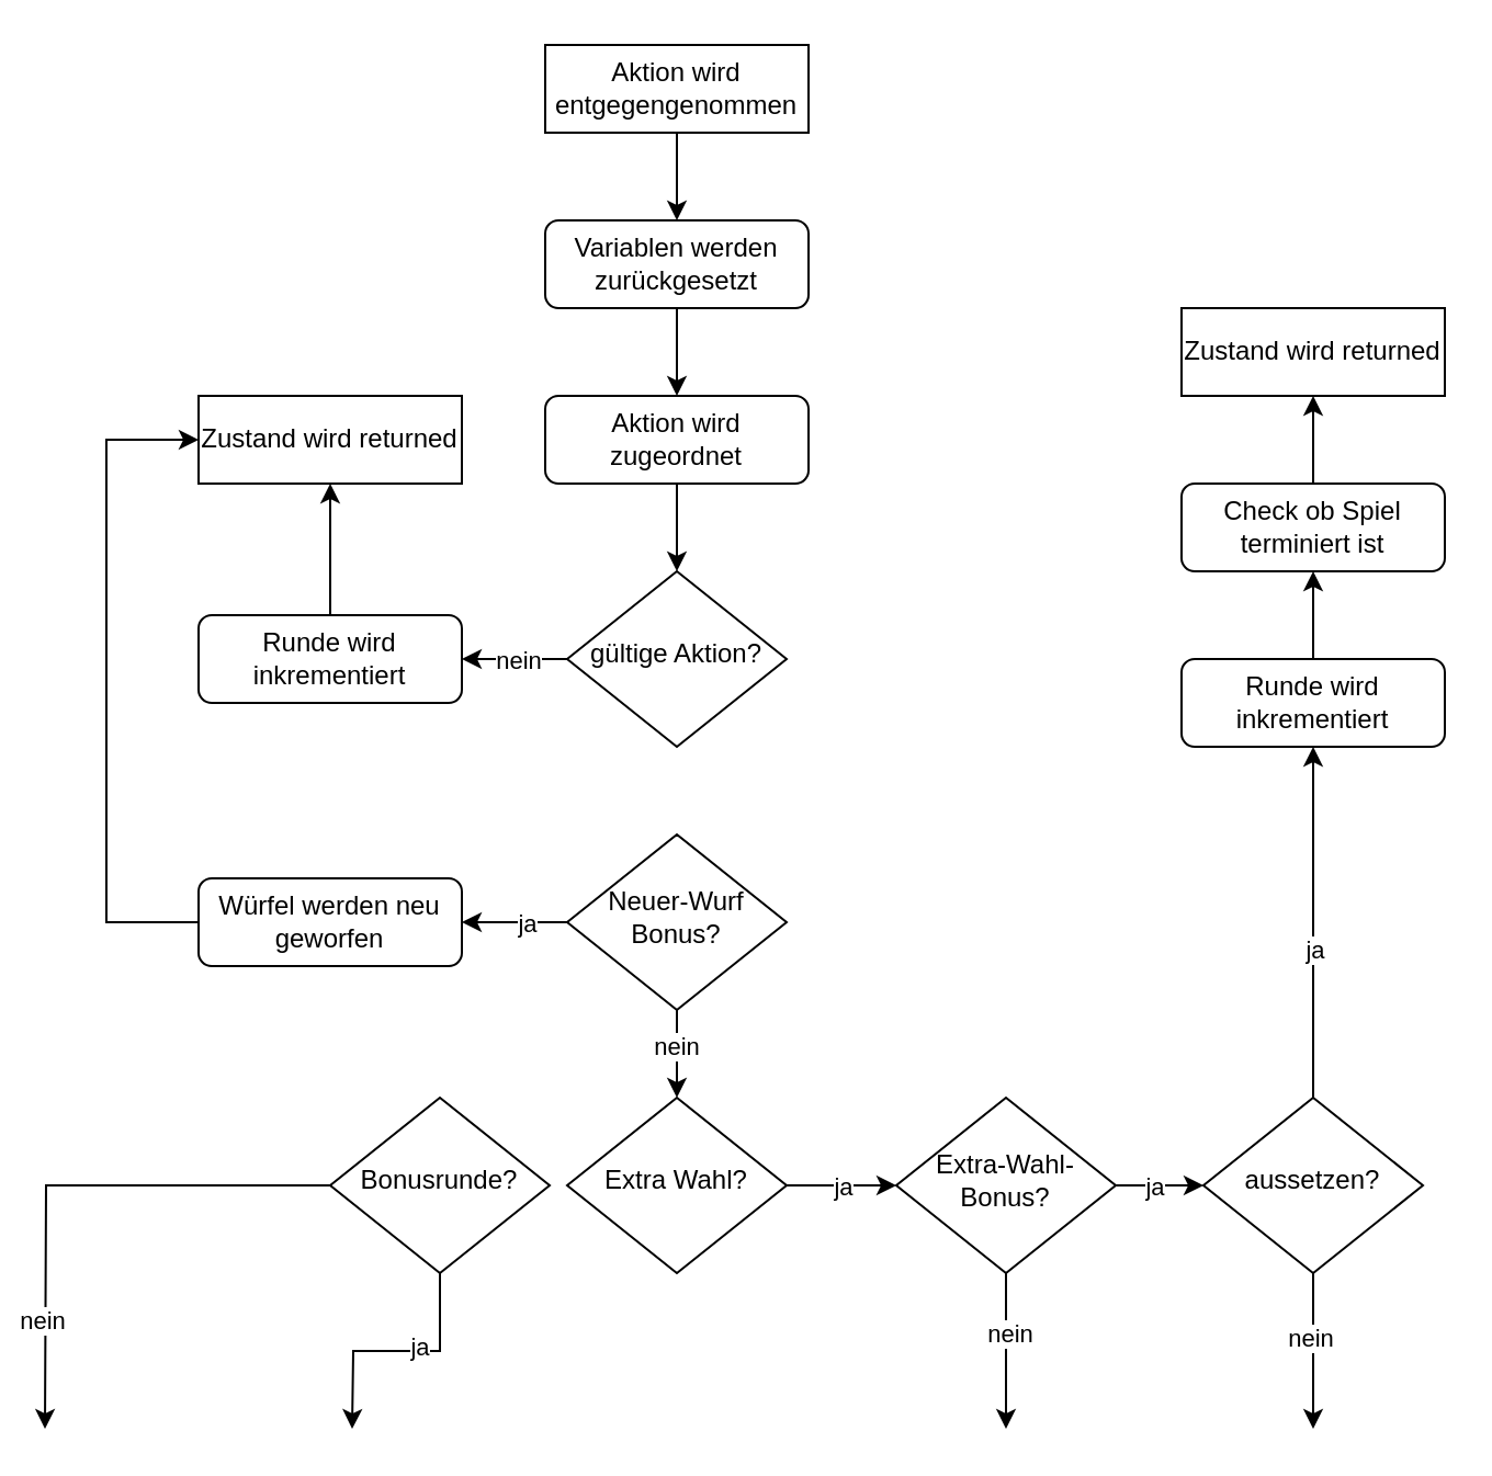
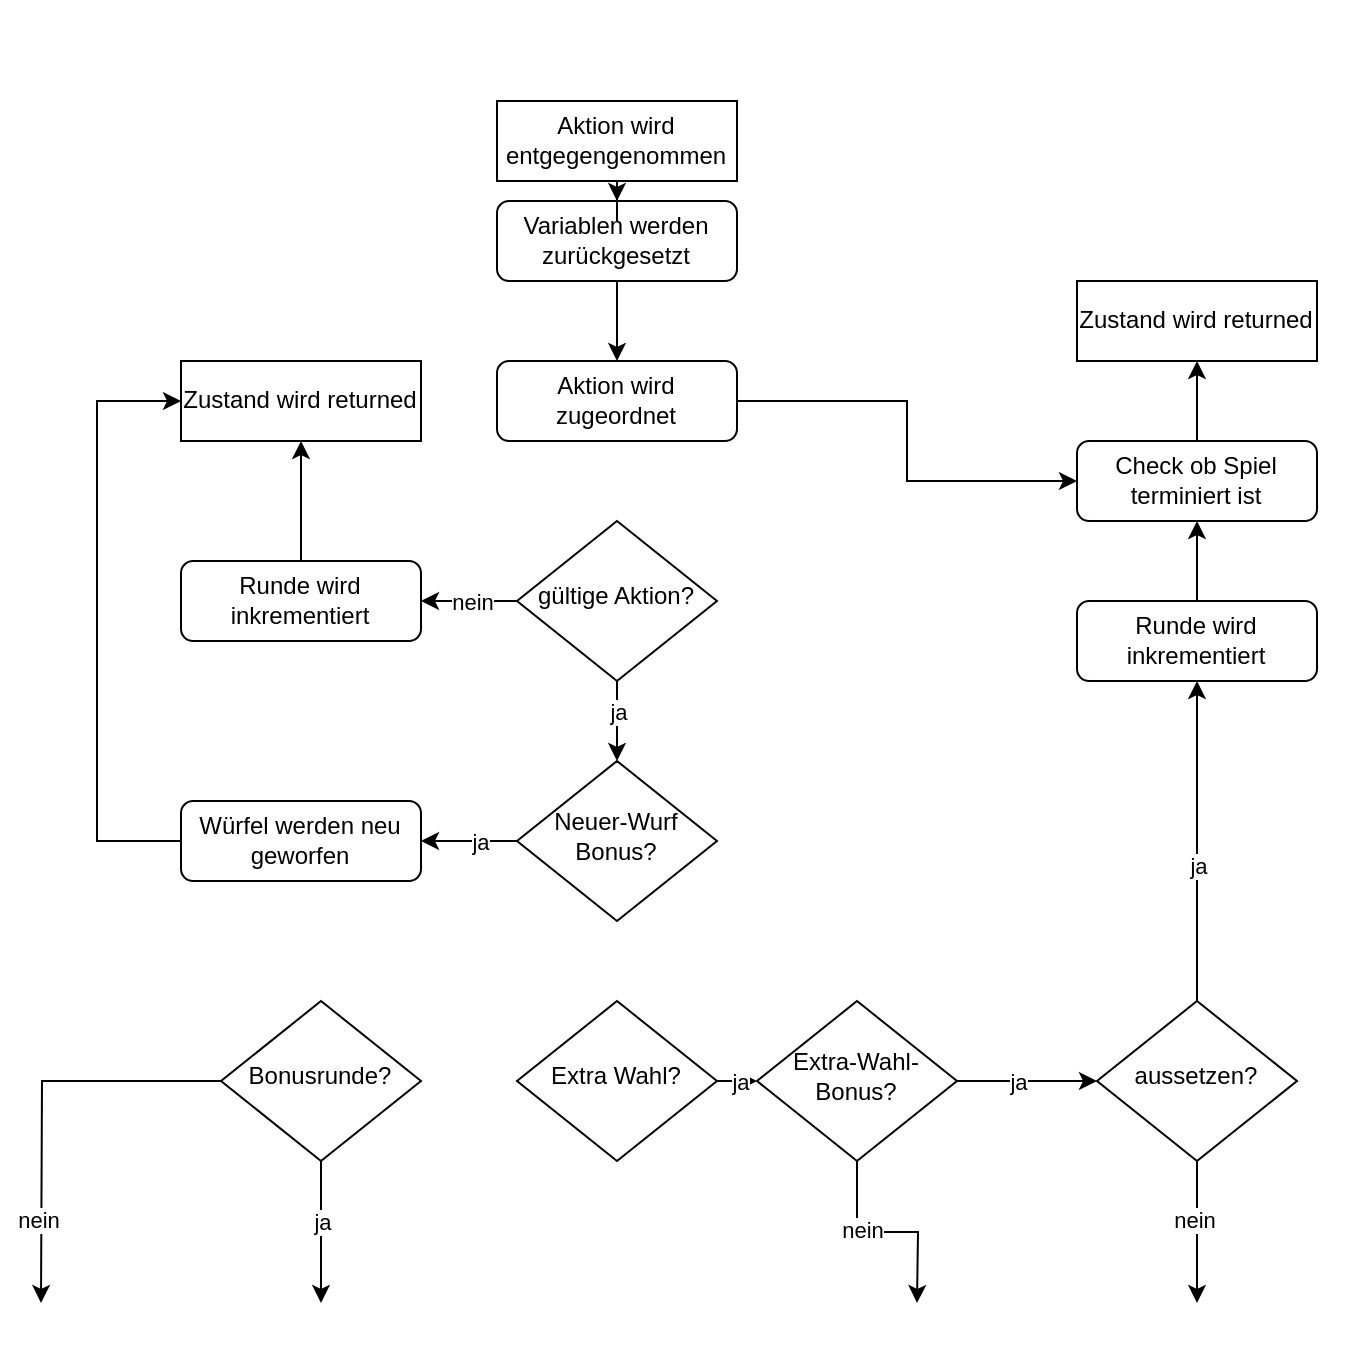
  <mxCell id="0" />
  <mxCell id="1" parent="0" />
- <mxCell id="2" style="edgeStyle=orthogonalEdgeStyle;rounded=0;orthogonalLoop=1;jettySize=auto;html=1;entryX=0.5;entryY=0;entryDx=0;entryDy=0;" parent="1" source="3" target="20" edge="1"><mxGeometry relative="1" as="geometry" /></mxCell>
+ <mxCell id="2" style="edgeStyle=orthogonalEdgeStyle;rounded=0;orthogonalLoop=1;jettySize=auto;html=1;" parent="1" source="3" target="45" edge="1"><mxGeometry relative="1" as="geometry" /></mxCell>
  <mxCell id="3" value="Aktion wird zugeordnet" style="rounded=1;whiteSpace=wrap;html=1;fontSize=12;glass=0;strokeWidth=1;shadow=0;" parent="1" vertex="1"><mxGeometry x="248" y="180" width="120" height="40" as="geometry" /></mxCell>
  <mxCell id="4" style="edgeStyle=orthogonalEdgeStyle;rounded=0;orthogonalLoop=1;jettySize=auto;html=1;entryX=0.5;entryY=0;entryDx=0;entryDy=0;" parent="1" source="5" target="3" edge="1"><mxGeometry relative="1" as="geometry" /></mxCell>
  <mxCell id="5" value="Variablen werden zurückgesetzt" style="rounded=1;whiteSpace=wrap;html=1;fontSize=12;glass=0;strokeWidth=1;shadow=0;" parent="1" vertex="1"><mxGeometry x="248" y="100" width="120" height="40" as="geometry" /></mxCell>
  <mxCell id="6" style="edgeStyle=orthogonalEdgeStyle;rounded=0;orthogonalLoop=1;jettySize=auto;html=1;" parent="1" source="10" edge="1"><mxGeometry relative="1" as="geometry"><mxPoint x="458" y="651" as="targetPoint" /></mxGeometry></mxCell>
  <mxCell id="7" value="nein" style="edgeLabel;html=1;align=center;verticalAlign=middle;resizable=0;points=[];" parent="6" vertex="1" connectable="0"><mxGeometry x="-0.25" y="1" relative="1" as="geometry"><mxPoint as="offset" /></mxGeometry></mxCell>
  <mxCell id="8" style="edgeStyle=orthogonalEdgeStyle;rounded=0;orthogonalLoop=1;jettySize=auto;html=1;" parent="1" source="10" target="15" edge="1"><mxGeometry relative="1" as="geometry" /></mxCell>
  <mxCell id="9" value="ja" style="edgeLabel;html=1;align=center;verticalAlign=middle;resizable=0;points=[];" parent="8" vertex="1" connectable="0"><mxGeometry x="-0.15" y="-3" relative="1" as="geometry"><mxPoint y="-3" as="offset" /></mxGeometry></mxCell>
- <mxCell id="10" value="Extra-Wahl-Bonus?" style="rhombus;whiteSpace=wrap;html=1;shadow=0;fontFamily=Helvetica;fontSize=12;align=center;strokeWidth=1;spacing=6;spacingTop=-4;" parent="1" vertex="1"><mxGeometry x="408" y="500" width="100" height="80" as="geometry" /></mxCell>
+ <mxCell id="10" value="Extra-Wahl-Bonus?" style="rhombus;whiteSpace=wrap;html=1;shadow=0;fontFamily=Helvetica;fontSize=12;align=center;strokeWidth=1;spacing=6;spacingTop=-4;" parent="1" vertex="1"><mxGeometry x="378" y="500" width="100" height="80" as="geometry" /></mxCell>
  <mxCell id="11" style="edgeStyle=orthogonalEdgeStyle;rounded=0;orthogonalLoop=1;jettySize=auto;html=1;" parent="1" source="15" edge="1"><mxGeometry relative="1" as="geometry"><mxPoint x="598" y="651" as="targetPoint" /></mxGeometry></mxCell>
  <mxCell id="12" value="nein" style="edgeLabel;html=1;align=center;verticalAlign=middle;resizable=0;points=[];" parent="11" vertex="1" connectable="0"><mxGeometry x="-0.183" y="-2" relative="1" as="geometry"><mxPoint as="offset" /></mxGeometry></mxCell>
  <mxCell id="13" style="edgeStyle=orthogonalEdgeStyle;rounded=0;orthogonalLoop=1;jettySize=auto;html=1;" parent="1" source="15" target="30" edge="1"><mxGeometry relative="1" as="geometry" /></mxCell>
  <mxCell id="14" value="ja" style="edgeLabel;html=1;align=center;verticalAlign=middle;resizable=0;points=[];" parent="13" vertex="1" connectable="0"><mxGeometry x="-0.148" y="-2" relative="1" as="geometry"><mxPoint x="-2" as="offset" /></mxGeometry></mxCell>
  <mxCell id="15" value="aussetzen?" style="rhombus;whiteSpace=wrap;html=1;shadow=0;fontFamily=Helvetica;fontSize=12;align=center;strokeWidth=1;spacing=6;spacingTop=-4;" parent="1" vertex="1"><mxGeometry x="548" y="500" width="100" height="80" as="geometry" /></mxCell>
  <mxCell id="16" style="edgeStyle=orthogonalEdgeStyle;rounded=0;orthogonalLoop=1;jettySize=auto;html=1;" parent="1" source="20" target="32" edge="1"><mxGeometry relative="1" as="geometry" /></mxCell>
  <mxCell id="17" value="nein" style="edgeLabel;html=1;align=center;verticalAlign=middle;resizable=0;points=[];" parent="16" vertex="1" connectable="0"><mxGeometry x="-0.04" relative="1" as="geometry"><mxPoint as="offset" /></mxGeometry></mxCell>
+ <mxCell id="18" style="edgeStyle=orthogonalEdgeStyle;rounded=0;orthogonalLoop=1;jettySize=auto;html=1;entryX=0.5;entryY=0;entryDx=0;entryDy=0;" parent="1" source="20" target="41" edge="1"><mxGeometry relative="1" as="geometry" /></mxCell>
+ <mxCell id="19" value="ja" style="edgeLabel;html=1;align=center;verticalAlign=middle;resizable=0;points=[];" parent="18" vertex="1" connectable="0"><mxGeometry x="-0.25" relative="1" as="geometry"><mxPoint as="offset" /></mxGeometry></mxCell>
  <mxCell id="20" value="gültige Aktion?" style="rhombus;whiteSpace=wrap;html=1;shadow=0;fontFamily=Helvetica;fontSize=12;align=center;strokeWidth=1;spacing=6;spacingTop=-4;" parent="1" vertex="1"><mxGeometry x="258" y="260" width="100" height="80" as="geometry" /></mxCell>
  <mxCell id="21" style="edgeStyle=orthogonalEdgeStyle;rounded=0;orthogonalLoop=1;jettySize=auto;html=1;" parent="1" source="25" edge="1"><mxGeometry relative="1" as="geometry"><mxPoint x="160" y="651" as="targetPoint" /></mxGeometry></mxCell>
  <mxCell id="22" value="ja" style="edgeLabel;html=1;align=center;verticalAlign=middle;resizable=0;points=[];" parent="21" vertex="1" connectable="0"><mxGeometry x="-0.157" y="-2" relative="1" as="geometry"><mxPoint x="2" as="offset" /></mxGeometry></mxCell>
  <mxCell id="23" style="edgeStyle=orthogonalEdgeStyle;rounded=0;orthogonalLoop=1;jettySize=auto;html=1;" parent="1" source="25" edge="1"><mxGeometry relative="1" as="geometry"><mxPoint x="20" y="651" as="targetPoint" /></mxGeometry></mxCell>
  <mxCell id="24" value="nein" style="edgeLabel;html=1;align=center;verticalAlign=middle;resizable=0;points=[];" parent="23" vertex="1" connectable="0"><mxGeometry x="0.591" y="-2" relative="1" as="geometry"><mxPoint as="offset" /></mxGeometry></mxCell>
- <mxCell id="25" value="Bonusrunde?" style="rhombus;whiteSpace=wrap;html=1;shadow=0;fontFamily=Helvetica;fontSize=12;align=center;strokeWidth=1;spacing=6;spacingTop=-4;" parent="1" vertex="1"><mxGeometry x="150" y="500" width="100" height="80" as="geometry" /></mxCell>
+ <mxCell id="25" value="Bonusrunde?" style="rhombus;whiteSpace=wrap;html=1;shadow=0;fontFamily=Helvetica;fontSize=12;align=center;strokeWidth=1;spacing=6;spacingTop=-4;" parent="1" vertex="1"><mxGeometry x="110" y="500" width="100" height="80" as="geometry" /></mxCell>
  <mxCell id="26" style="edgeStyle=orthogonalEdgeStyle;rounded=0;orthogonalLoop=1;jettySize=auto;html=1;exitX=1;exitY=0.5;exitDx=0;exitDy=0;entryX=0;entryY=0.5;entryDx=0;entryDy=0;" parent="1" source="28" target="10" edge="1"><mxGeometry relative="1" as="geometry" /></mxCell>
  <mxCell id="27" value="ja" style="edgeLabel;html=1;align=center;verticalAlign=middle;resizable=0;points=[];" parent="26" vertex="1" connectable="0"><mxGeometry x="-0.044" y="1" relative="1" as="geometry"><mxPoint x="1" y="1" as="offset" /></mxGeometry></mxCell>
  <mxCell id="28" value="Extra Wahl?" style="rhombus;whiteSpace=wrap;html=1;shadow=0;fontFamily=Helvetica;fontSize=12;align=center;strokeWidth=1;spacing=6;spacingTop=-4;" parent="1" vertex="1"><mxGeometry x="258" y="500" width="100" height="80" as="geometry" /></mxCell>
  <mxCell id="29" style="edgeStyle=orthogonalEdgeStyle;rounded=0;orthogonalLoop=1;jettySize=auto;html=1;" edge="1" parent="1" source="30" target="45"><mxGeometry relative="1" as="geometry" /></mxCell>
  <mxCell id="30" value="Runde wird inkrementiert" style="rounded=1;whiteSpace=wrap;html=1;fontSize=12;glass=0;strokeWidth=1;shadow=0;" parent="1" vertex="1"><mxGeometry x="538" y="300" width="120" height="40" as="geometry" /></mxCell>
  <mxCell id="31" style="edgeStyle=orthogonalEdgeStyle;rounded=0;orthogonalLoop=1;jettySize=auto;html=1;entryX=0.5;entryY=1;entryDx=0;entryDy=0;" parent="1" source="32" target="35" edge="1"><mxGeometry relative="1" as="geometry" /></mxCell>
  <mxCell id="32" value="Runde wird inkrementiert" style="rounded=1;whiteSpace=wrap;html=1;fontSize=12;glass=0;strokeWidth=1;shadow=0;" parent="1" vertex="1"><mxGeometry x="90" y="280" width="120" height="40" as="geometry" /></mxCell>
  <mxCell id="33" style="edgeStyle=orthogonalEdgeStyle;rounded=0;orthogonalLoop=1;jettySize=auto;html=1;entryX=0.5;entryY=0;entryDx=0;entryDy=0;" parent="1" source="34" target="5" edge="1"><mxGeometry relative="1" as="geometry" /></mxCell>
- <mxCell id="34" value="Aktion wird entgegengenommen" style="rounded=0;whiteSpace=wrap;html=1;" parent="1" vertex="1"><mxGeometry x="248" y="20" width="120" height="40" as="geometry" /></mxCell>
+ <mxCell id="34" value="Aktion wird entgegengenommen" style="rounded=0;whiteSpace=wrap;html=1;" parent="1" vertex="1"><mxGeometry x="248" y="50" width="120" height="40" as="geometry" /></mxCell>
  <mxCell id="35" value="Zustand wird returned" style="rounded=0;whiteSpace=wrap;html=1;" parent="1" vertex="1"><mxGeometry x="90" y="180" width="120" height="40" as="geometry" /></mxCell>
  <mxCell id="36" value="Zustand wird returned" style="rounded=0;whiteSpace=wrap;html=1;" parent="1" vertex="1"><mxGeometry x="538" y="140" width="120" height="40" as="geometry" /></mxCell>
- <mxCell id="37" style="edgeStyle=orthogonalEdgeStyle;rounded=0;orthogonalLoop=1;jettySize=auto;html=1;" parent="1" source="41" target="28" edge="1"><mxGeometry relative="1" as="geometry" /></mxCell>
- <mxCell id="38" value="nein" style="edgeLabel;html=1;align=center;verticalAlign=middle;resizable=0;points=[];" parent="37" vertex="1" connectable="0"><mxGeometry x="-0.2" y="-1" relative="1" as="geometry"><mxPoint as="offset" /></mxGeometry></mxCell>
  <mxCell id="39" style="edgeStyle=orthogonalEdgeStyle;rounded=0;orthogonalLoop=1;jettySize=auto;html=1;" parent="1" source="41" target="43" edge="1"><mxGeometry relative="1" as="geometry" /></mxCell>
  <mxCell id="40" value="ja" style="edgeLabel;html=1;align=center;verticalAlign=middle;resizable=0;points=[];" parent="39" vertex="1" connectable="0"><mxGeometry x="-0.208" relative="1" as="geometry"><mxPoint as="offset" /></mxGeometry></mxCell>
  <mxCell id="41" value="Neuer-Wurf Bonus?" style="rhombus;whiteSpace=wrap;html=1;shadow=0;fontFamily=Helvetica;fontSize=12;align=center;strokeWidth=1;spacing=6;spacingTop=-4;" parent="1" vertex="1"><mxGeometry x="258" y="380" width="100" height="80" as="geometry" /></mxCell>
  <mxCell id="42" style="edgeStyle=orthogonalEdgeStyle;rounded=0;orthogonalLoop=1;jettySize=auto;html=1;entryX=0;entryY=0.5;entryDx=0;entryDy=0;" parent="1" source="43" target="35" edge="1"><mxGeometry relative="1" as="geometry"><Array as="points"><mxPoint x="48" y="420" /><mxPoint x="48" y="200" /></Array></mxGeometry></mxCell>
  <mxCell id="43" value="Würfel werden neu geworfen" style="rounded=1;whiteSpace=wrap;html=1;fontSize=12;glass=0;strokeWidth=1;shadow=0;" parent="1" vertex="1"><mxGeometry x="90" y="400" width="120" height="40" as="geometry" /></mxCell>
  <mxCell id="44" style="edgeStyle=orthogonalEdgeStyle;rounded=0;orthogonalLoop=1;jettySize=auto;html=1;entryX=0.5;entryY=1;entryDx=0;entryDy=0;" edge="1" parent="1" source="45" target="36"><mxGeometry relative="1" as="geometry" /></mxCell>
  <mxCell id="45" value="Check ob Spiel terminiert ist" style="rounded=1;whiteSpace=wrap;html=1;fontSize=12;glass=0;strokeWidth=1;shadow=0;" vertex="1" parent="1"><mxGeometry x="538" y="220" width="120" height="40" as="geometry" /></mxCell>
